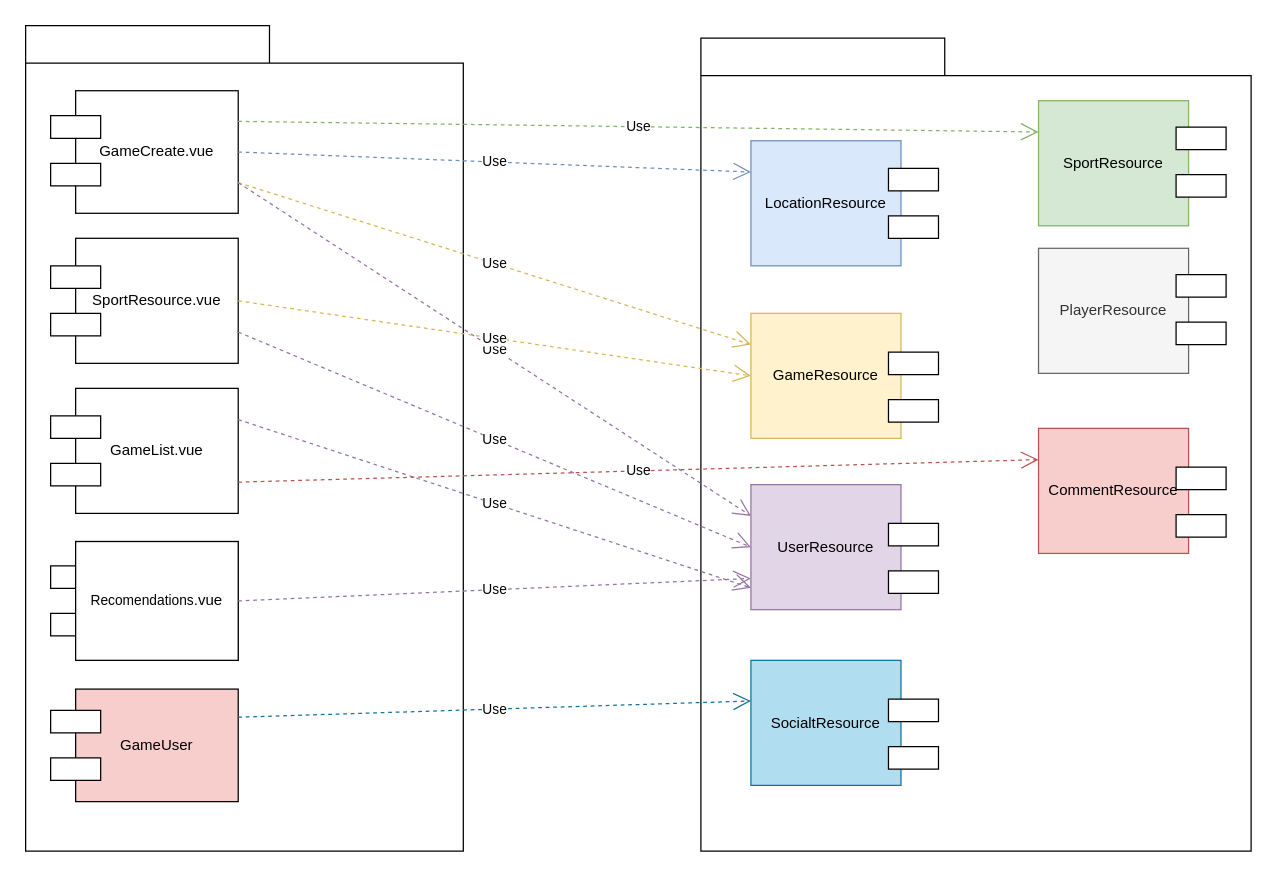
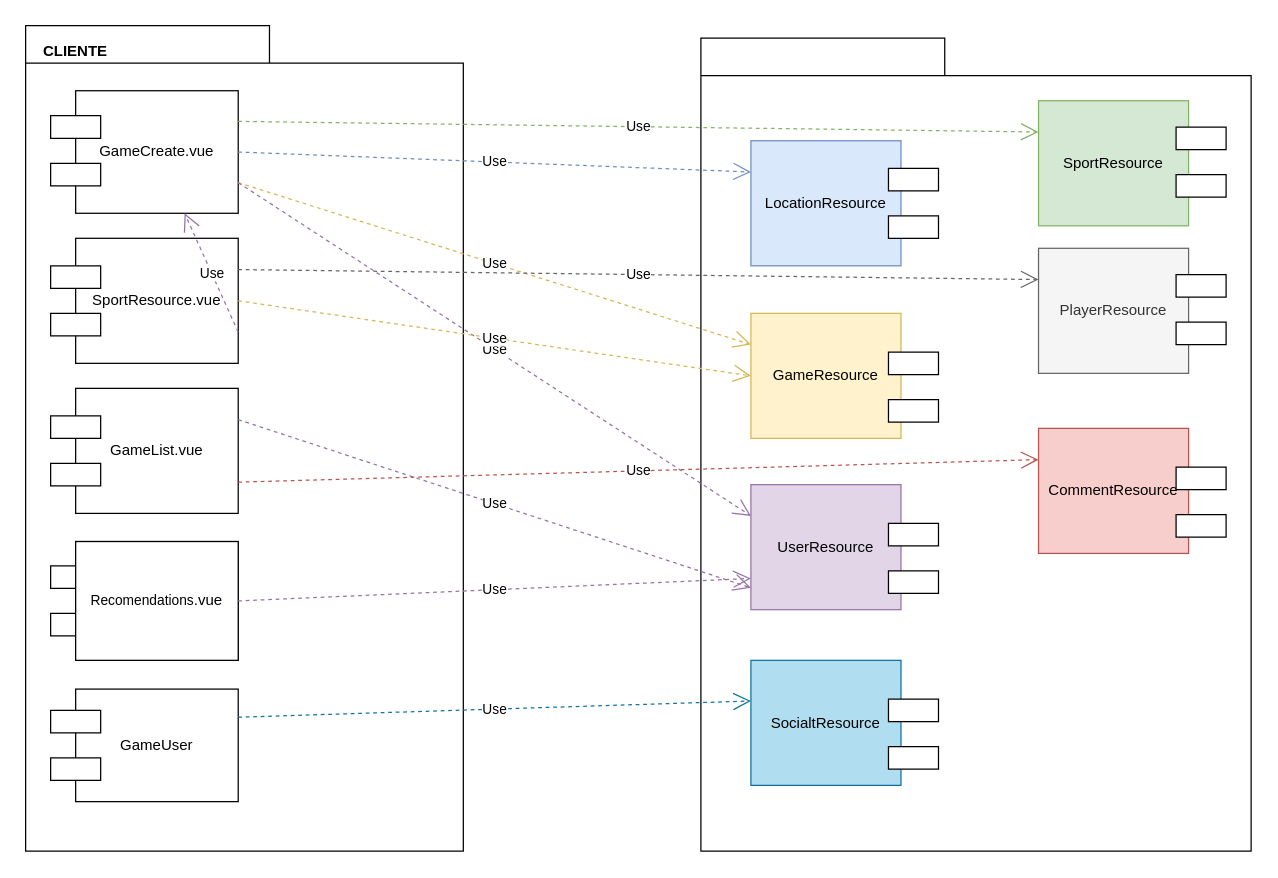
  <mxCell id="0" />
  <mxCell id="1" parent="0" />
  <mxCell id="2" value="" style="shape=folder;fontStyle=1;spacingTop=10;tabWidth=195;tabHeight=30;tabPosition=left;html=1;gradientColor=none;" parent="1" vertex="1"><mxGeometry x="560" y="30" width="440" height="650" as="geometry" /></mxCell>
  <mxCell id="3" value="" style="shape=folder;fontStyle=1;spacingTop=10;tabWidth=195;tabHeight=30;tabPosition=left;html=1;gradientColor=none;" parent="1" vertex="1"><mxGeometry y="20" width="350" height="660" as="geometry" x="20" /></mxCell>
  <mxCell id="4" value="GameCreate.vue" style="rounded=0;whiteSpace=wrap;html=1;" parent="1" vertex="1"><mxGeometry x="60" y="72" width="130" height="98" as="geometry" /></mxCell>
  <mxCell id="5" value="SportResource" style="rounded=0;whiteSpace=wrap;html=1;fillColor=#d5e8d4;strokeColor=#82b366;" parent="1" vertex="1"><mxGeometry x="830" y="80" width="120" height="100" as="geometry" /></mxCell>
  <mxCell id="6" value="SportResource.vue" style="rounded=0;whiteSpace=wrap;html=1;" parent="1" vertex="1"><mxGeometry x="60" y="190" width="130" height="100" as="geometry" /></mxCell>
+ <mxCell id="7" value="CLIENTE" style="text;align=center;fontStyle=1;verticalAlign=middle;spacingLeft=3;spacingRight=3;strokeColor=none;rotatable=0;points=[[0,0.5],[1,0.5]];portConstraint=eastwest;gradientColor=none;" parent="1" vertex="1"><mxGeometry y="27" width="80" height="26" as="geometry" x="20" /></mxCell>
  <mxCell id="8" style="edgeStyle=orthogonalEdgeStyle;rounded=0;orthogonalLoop=1;jettySize=auto;html=1;exitX=0.75;exitY=1;exitDx=0;exitDy=0;entryX=0.75;entryY=1;entryDx=0;entryDy=0;" parent="1" source="9" target="9" edge="1"><mxGeometry relative="1" as="geometry"><mxPoint x="130" y="455" as="targetPoint" /></mxGeometry></mxCell>
  <mxCell id="9" value="GameList.vue" style="rounded=0;whiteSpace=wrap;html=1;" parent="1" vertex="1"><mxGeometry x="60" y="310" width="130" height="100" as="geometry" /></mxCell>
- <mxCell id="10" value="GameUser" style="rounded=0;whiteSpace=wrap;html=1;fillColor=#f8cecc;" parent="1" vertex="1"><mxGeometry x="60" y="550.5" width="130" height="90" as="geometry" /></mxCell>
+ <mxCell id="10" value="GameUser" style="rounded=0;whiteSpace=wrap;html=1;" parent="1" vertex="1"><mxGeometry x="60" y="550.5" width="130" height="90" as="geometry" /></mxCell>
  <mxCell id="11" value="&lt;font style=&quot;font-size: 11px&quot;&gt;LocalizacionesDetail&lt;/font&gt;.vue" style="rounded=0;whiteSpace=wrap;html=1;" parent="1" vertex="1"><mxGeometry x="60" y="432.5" width="130" height="95" as="geometry" /></mxCell>
  <mxCell id="12" value="GameResource" style="rounded=0;whiteSpace=wrap;html=1;fillColor=#fff2cc;strokeColor=#d6b656;" parent="1" vertex="1"><mxGeometry x="600" y="250" width="120" height="100" as="geometry" /></mxCell>
  <mxCell id="13" value="LocationResource" style="rounded=0;whiteSpace=wrap;html=1;fillColor=#dae8fc;strokeColor=#6c8ebf;" parent="1" vertex="1"><mxGeometry x="600" y="112" width="120" height="100" as="geometry" /></mxCell>
  <mxCell id="14" value="Use" style="endArrow=open;endSize=12;dashed=1;html=1;fillColor=#d5e8d4;strokeColor=#82b366;exitX=1;exitY=0.25;exitDx=0;exitDy=0;entryX=0;entryY=0.25;entryDx=0;entryDy=0;" edge="1" parent="1" source="4" target="5"><mxGeometry width="160" relative="1" as="geometry"><mxPoint x="380" y="130" as="sourcePoint" /><mxPoint x="540" y="130" as="targetPoint" /></mxGeometry></mxCell>
  <mxCell id="15" value="" style="verticalLabelPosition=bottom;verticalAlign=top;html=1;shape=mxgraph.basic.rect;fillColor=#ffffff;fillColor2=none;strokeColor=#000000;strokeWidth=1;size=20;indent=5;shadow=0;" vertex="1" parent="1"><mxGeometry x="40" y="92" width="40" height="18" as="geometry" /></mxCell>
  <mxCell id="16" value="" style="verticalLabelPosition=bottom;verticalAlign=top;html=1;shape=mxgraph.basic.rect;fillColor=#ffffff;fillColor2=none;strokeColor=#000000;strokeWidth=1;size=20;indent=5;shadow=0;" vertex="1" parent="1"><mxGeometry x="40" y="130" width="40" height="18" as="geometry" /></mxCell>
  <mxCell id="17" value="" style="verticalLabelPosition=bottom;verticalAlign=top;html=1;shape=mxgraph.basic.rect;fillColor=#ffffff;fillColor2=none;strokeColor=#000000;strokeWidth=1;size=20;indent=5;shadow=0;" vertex="1" parent="1"><mxGeometry x="40" y="212" width="40" height="18" as="geometry" /></mxCell>
  <mxCell id="18" value="" style="verticalLabelPosition=bottom;verticalAlign=top;html=1;shape=mxgraph.basic.rect;fillColor=#ffffff;fillColor2=none;strokeColor=#000000;strokeWidth=1;size=20;indent=5;shadow=0;" vertex="1" parent="1"><mxGeometry x="40" y="250" width="40" height="18" as="geometry" /></mxCell>
  <mxCell id="19" value="" style="verticalLabelPosition=bottom;verticalAlign=top;html=1;shape=mxgraph.basic.rect;fillColor=#ffffff;fillColor2=none;strokeColor=#000000;strokeWidth=1;size=20;indent=5;shadow=0;" vertex="1" parent="1"><mxGeometry x="40" y="332" width="40" height="18" as="geometry" /></mxCell>
  <mxCell id="20" value="" style="verticalLabelPosition=bottom;verticalAlign=top;html=1;shape=mxgraph.basic.rect;fillColor=#ffffff;fillColor2=none;strokeColor=#000000;strokeWidth=1;size=20;indent=5;shadow=0;" vertex="1" parent="1"><mxGeometry x="40" y="370" width="40" height="18" as="geometry" /></mxCell>
  <mxCell id="21" value="" style="verticalLabelPosition=bottom;verticalAlign=top;html=1;shape=mxgraph.basic.rect;fillColor=#ffffff;fillColor2=none;strokeColor=#000000;strokeWidth=1;size=20;indent=5;shadow=0;" vertex="1" parent="1"><mxGeometry x="40" y="452" width="40" height="18" as="geometry" /></mxCell>
  <mxCell id="22" value="" style="verticalLabelPosition=bottom;verticalAlign=top;html=1;shape=mxgraph.basic.rect;fillColor=#ffffff;fillColor2=none;strokeColor=#000000;strokeWidth=1;size=20;indent=5;shadow=0;" vertex="1" parent="1"><mxGeometry x="40" y="490" width="40" height="18" as="geometry" /></mxCell>
  <mxCell id="23" value="" style="verticalLabelPosition=bottom;verticalAlign=top;html=1;shape=mxgraph.basic.rect;fillColor=#ffffff;fillColor2=none;strokeColor=#000000;strokeWidth=1;size=20;indent=5;shadow=0;" vertex="1" parent="1"><mxGeometry x="40" y="567.5" width="40" height="18" as="geometry" /></mxCell>
  <mxCell id="24" value="" style="verticalLabelPosition=bottom;verticalAlign=top;html=1;shape=mxgraph.basic.rect;fillColor=#ffffff;fillColor2=none;strokeColor=#000000;strokeWidth=1;size=20;indent=5;shadow=0;" vertex="1" parent="1"><mxGeometry x="40" y="605.5" width="40" height="18" as="geometry" /></mxCell>
  <mxCell id="25" value="" style="verticalLabelPosition=bottom;verticalAlign=top;html=1;shape=mxgraph.basic.rect;fillColor=#ffffff;fillColor2=none;strokeColor=#000000;strokeWidth=1;size=20;indent=5;shadow=0;" vertex="1" parent="1"><mxGeometry x="940" y="101" width="40" height="18" as="geometry" /></mxCell>
  <mxCell id="26" value="" style="verticalLabelPosition=bottom;verticalAlign=top;html=1;shape=mxgraph.basic.rect;fillColor=#ffffff;fillColor2=none;strokeColor=#000000;strokeWidth=1;size=20;indent=5;shadow=0;" vertex="1" parent="1"><mxGeometry x="940" y="139" width="40" height="18" as="geometry" /></mxCell>
  <mxCell id="27" value="" style="verticalLabelPosition=bottom;verticalAlign=top;html=1;shape=mxgraph.basic.rect;fillColor=#ffffff;fillColor2=none;strokeColor=#000000;strokeWidth=1;size=20;indent=5;shadow=0;" vertex="1" parent="1"><mxGeometry x="710" y="134" width="40" height="18" as="geometry" /></mxCell>
  <mxCell id="28" value="" style="verticalLabelPosition=bottom;verticalAlign=top;html=1;shape=mxgraph.basic.rect;fillColor=#ffffff;fillColor2=none;strokeColor=#000000;strokeWidth=1;size=20;indent=5;shadow=0;" vertex="1" parent="1"><mxGeometry x="710" y="172" width="40" height="18" as="geometry" /></mxCell>
  <mxCell id="29" value="" style="verticalLabelPosition=bottom;verticalAlign=top;html=1;shape=mxgraph.basic.rect;fillColor=#ffffff;fillColor2=none;strokeColor=#000000;strokeWidth=1;size=20;indent=5;shadow=0;" vertex="1" parent="1"><mxGeometry x="710" y="281" width="40" height="18" as="geometry" /></mxCell>
  <mxCell id="30" value="" style="verticalLabelPosition=bottom;verticalAlign=top;html=1;shape=mxgraph.basic.rect;fillColor=#ffffff;fillColor2=none;strokeColor=#000000;strokeWidth=1;size=20;indent=5;shadow=0;" vertex="1" parent="1"><mxGeometry x="710" y="319" width="40" height="18" as="geometry" /></mxCell>
  <mxCell id="31" value="&lt;font style=&quot;font-size: 11px&quot;&gt;Recomendations&lt;/font&gt;.vue" style="rounded=0;whiteSpace=wrap;html=1;" vertex="1" parent="1"><mxGeometry x="60" y="432.5" width="130" height="95" as="geometry" /></mxCell>
  <mxCell id="32" value="PlayerResource" style="rounded=0;whiteSpace=wrap;html=1;fillColor=#f5f5f5;strokeColor=#666666;fontColor=#333333;" vertex="1" parent="1"><mxGeometry x="830" y="198" width="120" height="100" as="geometry" /></mxCell>
  <mxCell id="33" value="" style="verticalLabelPosition=bottom;verticalAlign=top;html=1;shape=mxgraph.basic.rect;fillColor=#ffffff;fillColor2=none;strokeColor=#000000;strokeWidth=1;size=20;indent=5;shadow=0;" vertex="1" parent="1"><mxGeometry x="940" y="219" width="40" height="18" as="geometry" /></mxCell>
  <mxCell id="34" value="" style="verticalLabelPosition=bottom;verticalAlign=top;html=1;shape=mxgraph.basic.rect;fillColor=#ffffff;fillColor2=none;strokeColor=#000000;strokeWidth=1;size=20;indent=5;shadow=0;" vertex="1" parent="1"><mxGeometry x="940" y="257" width="40" height="18" as="geometry" /></mxCell>
  <mxCell id="35" value="UserResource" style="rounded=0;whiteSpace=wrap;html=1;fillColor=#e1d5e7;strokeColor=#9673a6;" vertex="1" parent="1"><mxGeometry x="600" y="387" width="120" height="100" as="geometry" /></mxCell>
  <mxCell id="36" value="" style="verticalLabelPosition=bottom;verticalAlign=top;html=1;shape=mxgraph.basic.rect;fillColor=#ffffff;fillColor2=none;strokeColor=#000000;strokeWidth=1;size=20;indent=5;shadow=0;" vertex="1" parent="1"><mxGeometry x="710" y="418" width="40" height="18" as="geometry" /></mxCell>
  <mxCell id="37" value="" style="verticalLabelPosition=bottom;verticalAlign=top;html=1;shape=mxgraph.basic.rect;fillColor=#ffffff;fillColor2=none;strokeColor=#000000;strokeWidth=1;size=20;indent=5;shadow=0;" vertex="1" parent="1"><mxGeometry x="710" y="456" width="40" height="18" as="geometry" /></mxCell>
  <mxCell id="38" value="Use" style="endArrow=open;endSize=12;dashed=1;html=1;fillColor=#dae8fc;strokeColor=#6c8ebf;exitX=1;exitY=0.5;exitDx=0;exitDy=0;entryX=0;entryY=0.25;entryDx=0;entryDy=0;" edge="1" parent="1" source="4" target="13"><mxGeometry width="160" relative="1" as="geometry"><mxPoint x="200" y="107" as="sourcePoint" /><mxPoint x="650" y="107" as="targetPoint" /></mxGeometry></mxCell>
  <mxCell id="39" value="Use" style="endArrow=open;endSize=12;dashed=1;html=1;fillColor=#fff2cc;strokeColor=#d6b656;exitX=1;exitY=0.75;exitDx=0;exitDy=0;entryX=0;entryY=0.25;entryDx=0;entryDy=0;" edge="1" parent="1" source="4" target="12"><mxGeometry width="160" relative="1" as="geometry"><mxPoint x="200" y="131" as="sourcePoint" /><mxPoint x="650" y="225" as="targetPoint" /></mxGeometry></mxCell>
  <mxCell id="40" value="Use" style="endArrow=open;endSize=12;dashed=1;html=1;fillColor=#e1d5e7;strokeColor=#9673a6;exitX=1;exitY=0.75;exitDx=0;exitDy=0;entryX=0;entryY=0.25;entryDx=0;entryDy=0;" edge="1" parent="1" source="4" target="35"><mxGeometry width="160" relative="1" as="geometry"><mxPoint x="200" y="156" as="sourcePoint" /><mxPoint x="650" y="465" as="targetPoint" /></mxGeometry></mxCell>
+ <mxCell id="41" value="Use" style="endArrow=open;endSize=12;dashed=1;html=1;fillColor=#f5f5f5;strokeColor=#666666;exitX=1;exitY=0.25;exitDx=0;exitDy=0;entryX=0;entryY=0.25;entryDx=0;entryDy=0;" edge="1" parent="1" source="6" target="32"><mxGeometry width="160" relative="1" as="geometry"><mxPoint x="200" y="156" as="sourcePoint" /><mxPoint x="650" y="586" as="targetPoint" /></mxGeometry></mxCell>
  <mxCell id="42" value="Use" style="endArrow=open;endSize=12;dashed=1;html=1;fillColor=#fff2cc;strokeColor=#d6b656;exitX=1;exitY=0.5;exitDx=0;exitDy=0;entryX=0;entryY=0.5;entryDx=0;entryDy=0;" edge="1" parent="1" source="6" target="12"><mxGeometry width="160" relative="1" as="geometry"><mxPoint x="200" y="225" as="sourcePoint" /><mxPoint x="650" y="345" as="targetPoint" /></mxGeometry></mxCell>
- <mxCell id="43" value="Use" style="endArrow=open;endSize=12;dashed=1;html=1;fillColor=#e1d5e7;strokeColor=#9673a6;exitX=1;exitY=0.75;exitDx=0;exitDy=0;entryX=0;entryY=0.5;entryDx=0;entryDy=0;" edge="1" parent="1" source="6" target="35"><mxGeometry width="160" relative="1" as="geometry"><mxPoint x="200" y="250" as="sourcePoint" /><mxPoint x="650" y="490" as="targetPoint" /></mxGeometry></mxCell>
+ <mxCell id="43" value="Use" style="endArrow=open;endSize=12;dashed=1;html=1;fillColor=#e1d5e7;strokeColor=#9673a6;exitX=1;exitY=0.75;exitDx=0;exitDy=0;" edge="1" parent="1" source="6" target="4"><mxGeometry width="160" relative="1" as="geometry"><mxPoint x="200" y="250" as="sourcePoint" /><mxPoint x="650" y="490" as="targetPoint" /></mxGeometry></mxCell>
  <mxCell id="44" value="Use" style="endArrow=open;endSize=12;dashed=1;html=1;fillColor=#e1d5e7;strokeColor=#9673a6;exitX=1;exitY=0.25;exitDx=0;exitDy=0;entryX=0;entryY=0.825;entryDx=0;entryDy=0;entryPerimeter=0;" edge="1" parent="1" source="9" target="35"><mxGeometry width="160" relative="1" as="geometry"><mxPoint x="200" y="275" as="sourcePoint" /><mxPoint x="650" y="611" as="targetPoint" /></mxGeometry></mxCell>
  <mxCell id="45" value="CommentResource" style="rounded=0;whiteSpace=wrap;html=1;fillColor=#f8cecc;strokeColor=#b85450;" vertex="1" parent="1"><mxGeometry x="830" y="342" width="120" height="100" as="geometry" /></mxCell>
  <mxCell id="46" value="" style="verticalLabelPosition=bottom;verticalAlign=top;html=1;shape=mxgraph.basic.rect;fillColor2=none;strokeWidth=1;size=20;indent=5;shadow=0;" vertex="1" parent="1"><mxGeometry x="940" y="373" width="40" height="18" as="geometry" /></mxCell>
  <mxCell id="47" value="" style="verticalLabelPosition=bottom;verticalAlign=top;html=1;shape=mxgraph.basic.rect;fillColor2=none;strokeWidth=1;size=20;indent=5;shadow=0;" vertex="1" parent="1"><mxGeometry x="940" y="411" width="40" height="18" as="geometry" /></mxCell>
  <mxCell id="48" value="Use" style="endArrow=open;endSize=12;dashed=1;html=1;fillColor=#f8cecc;strokeColor=#b85450;exitX=1;exitY=0.75;exitDx=0;exitDy=0;entryX=0;entryY=0.25;entryDx=0;entryDy=0;" edge="1" parent="1" source="9" target="45"><mxGeometry width="160" relative="1" as="geometry"><mxPoint x="199" y="379" as="sourcePoint" /><mxPoint x="650" y="643" as="targetPoint" /></mxGeometry></mxCell>
  <mxCell id="49" value="SocialtResource" style="rounded=0;whiteSpace=wrap;html=1;fillColor=#b1ddf0;strokeColor=#10739e;" vertex="1" parent="1"><mxGeometry x="600" y="527.5" width="120" height="100" as="geometry" /></mxCell>
  <mxCell id="50" value="" style="verticalLabelPosition=bottom;verticalAlign=top;html=1;shape=mxgraph.basic.rect;fillColor2=none;strokeWidth=1;size=20;indent=5;shadow=0;" vertex="1" parent="1"><mxGeometry x="710" y="558.5" width="40" height="18" as="geometry" /></mxCell>
  <mxCell id="51" value="" style="verticalLabelPosition=bottom;verticalAlign=top;html=1;shape=mxgraph.basic.rect;fillColor2=none;strokeWidth=1;size=20;indent=5;shadow=0;" vertex="1" parent="1"><mxGeometry x="710" y="596.5" width="40" height="18" as="geometry" /></mxCell>
  <mxCell id="52" value="Use" style="endArrow=open;endSize=12;dashed=1;html=1;fillColor=#e1d5e7;strokeColor=#9673a6;exitX=1;exitY=0.5;exitDx=0;exitDy=0;entryX=0;entryY=0.75;entryDx=0;entryDy=0;" edge="1" parent="1" source="31" target="35"><mxGeometry width="160" relative="1" as="geometry"><mxPoint x="200" y="395" as="sourcePoint" /><mxPoint x="840" y="377" as="targetPoint" /></mxGeometry></mxCell>
  <mxCell id="53" value="Use" style="endArrow=open;endSize=12;dashed=1;html=1;fillColor=#b1ddf0;strokeColor=#10739e;exitX=1;exitY=0.25;exitDx=0;exitDy=0;entryX=0;entryY=0.325;entryDx=0;entryDy=0;entryPerimeter=0;" edge="1" parent="1" source="10" target="49"><mxGeometry width="160" relative="1" as="geometry"><mxPoint x="200" y="490" as="sourcePoint" /><mxPoint x="610" y="472" as="targetPoint" /></mxGeometry></mxCell>
